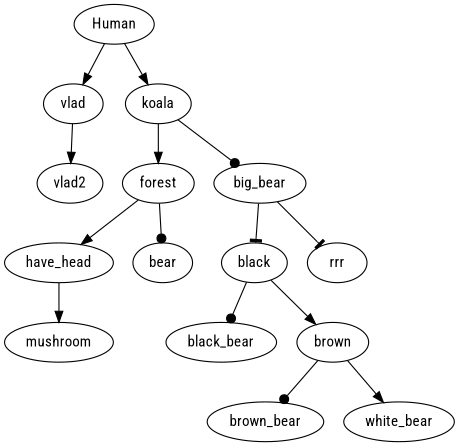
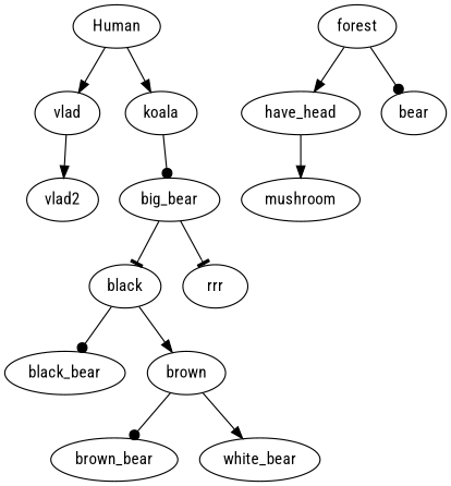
  digraph {
    fontname="Roboto Condensed"
    node [fontname="Roboto Condensed"]
    edge [arrowhead=normal fontname="Roboto Condensed"]
    Human
    vlad
    koala
    vlad2
    forest
    big_bear
    have_head
    bear
    black
    rrr
    mushroom
    black_bear
    brown
    brown_bear
    white_bear
    Human -> vlad
    Human -> koala
    vlad -> vlad2
-   koala -> forest
    koala -> big_bear [arrowhead=dot]
    forest -> have_head
    forest -> bear [arrowhead=dot]
    big_bear -> black [arrowhead=tee]
    big_bear -> rrr [arrowhead=tee]
    have_head -> mushroom
    black -> black_bear [arrowhead=dot]
    black -> brown
    brown -> brown_bear [arrowhead=dot]
    brown -> white_bear
  }
